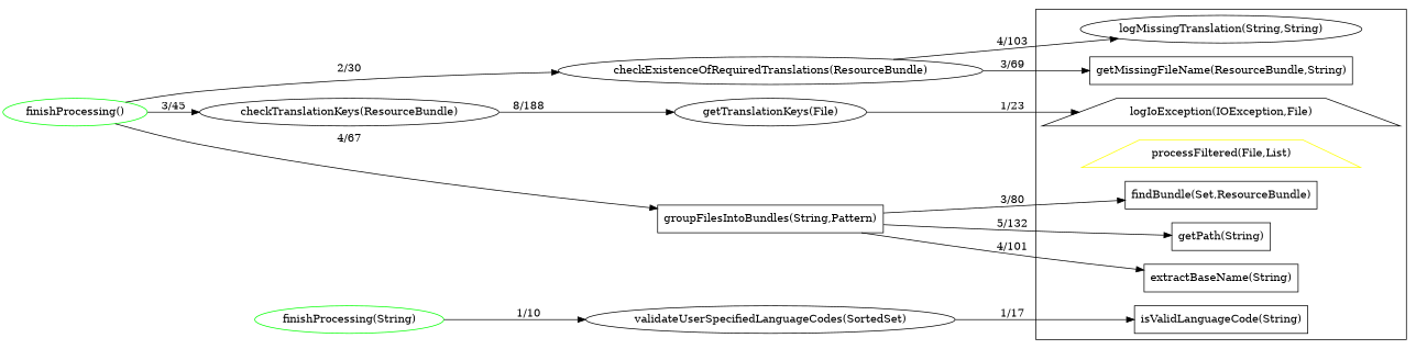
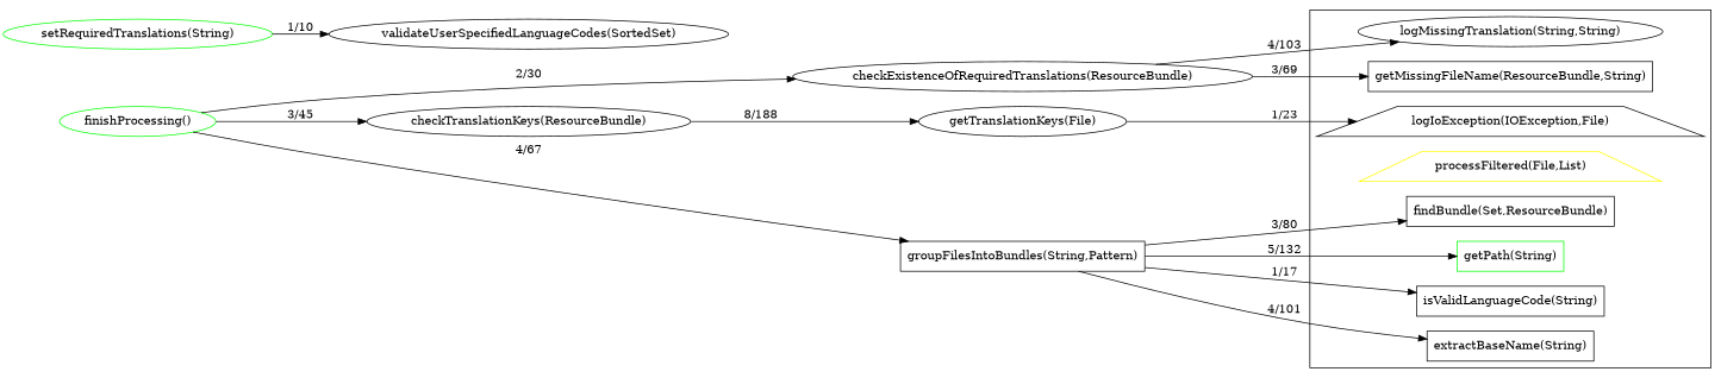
  digraph {
    rankdir=LR
    node [color="#000000ff"]
    "logMissingTranslation(String,String)"
    "findBundle(Set,ResourceBundle)" [shape=polygon]
    "logIoException(IOException,File)" [shape=trapezium]
    "processFiltered(File,List)" [color="#ffff00ff" shape=trapezium]
-   "getPath(String)" [shape=polygon]
+   "getPath(String)" [color="#00ff00ff" shape=polygon]
    "isValidLanguageCode(String)" [shape=polygon]
    "extractBaseName(String)" [shape=polygon]
    "getMissingFileName(ResourceBundle,String)" [shape=polygon]
    "checkExistenceOfRequiredTranslations(ResourceBundle)"
    "finishProcessing()" [color="#00ff00ff" shape=ellipse]
    "checkTranslationKeys(ResourceBundle)"
    n12 [label="groupFilesIntoBundles(String,Pattern)" shape=polygon]
    "getTranslationKeys(File)"
-   "setRequiredTranslations(String)" [color="#00ff00ff" label="finishProcessing(String)"]
+   "setRequiredTranslations(String)" [color="#00ff00ff"]
    "validateUserSpecifiedLanguageCodes(SortedSet)"
    subgraph cluster_1 {
      "logMissingTranslation(String,String)"
      "findBundle(Set,ResourceBundle)"
      "logIoException(IOException,File)"
      "processFiltered(File,List)"
      "getPath(String)"
      "isValidLanguageCode(String)"
      "extractBaseName(String)"
      "getMissingFileName(ResourceBundle,String)"
    }
    "checkExistenceOfRequiredTranslations(ResourceBundle)" -> "logMissingTranslation(String,String)" [label="4/103"]
    "checkExistenceOfRequiredTranslations(ResourceBundle)" -> "getMissingFileName(ResourceBundle,String)" [label="3/69"]
    "finishProcessing()" -> "checkExistenceOfRequiredTranslations(ResourceBundle)" [label="2/30"]
    "finishProcessing()" -> "checkTranslationKeys(ResourceBundle)" [label="3/45"]
    "finishProcessing()" -> n12 [label="4/67"]
    "checkTranslationKeys(ResourceBundle)" -> "getTranslationKeys(File)" [label="8/188"]
    n12 -> "findBundle(Set,ResourceBundle)" [label="3/80"]
    n12 -> "getPath(String)" [label="5/132"]
    n12 -> "extractBaseName(String)" [label="4/101"]
    "getTranslationKeys(File)" -> "logIoException(IOException,File)" [label="1/23"]
    "setRequiredTranslations(String)" -> "validateUserSpecifiedLanguageCodes(SortedSet)" [label="1/10"]
-   "validateUserSpecifiedLanguageCodes(SortedSet)" -> "isValidLanguageCode(String)" [label="1/17"]
+   n12 -> "isValidLanguageCode(String)" [label="1/17"]
  }
